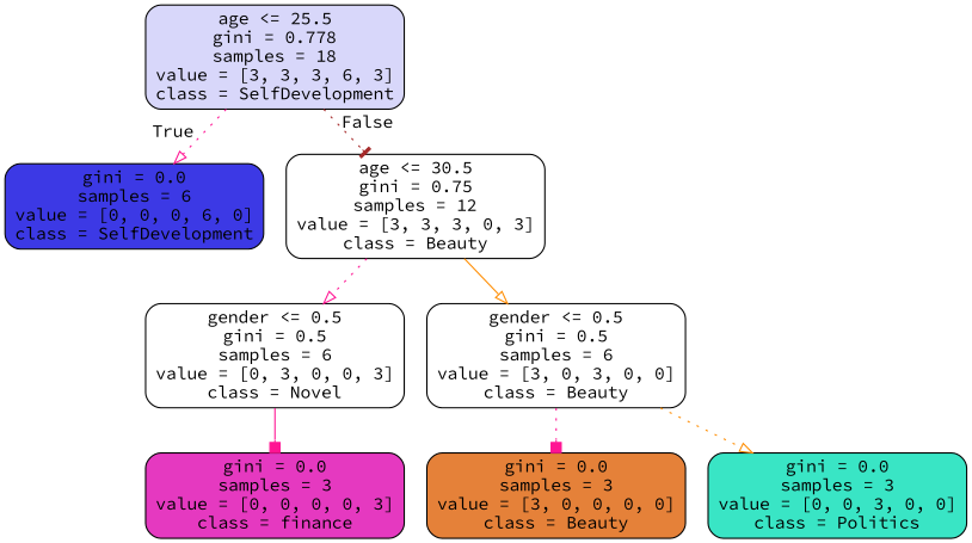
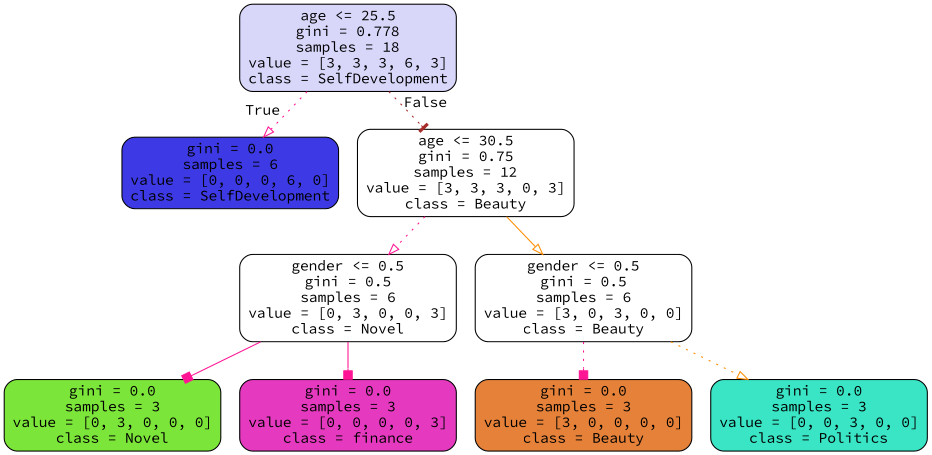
  digraph {
    fontname="Source Code Pro"
    node [color=black fillcolor="#ffffff" fontname="Source Code Pro" shape=box style="filled, rounded"]
    edge [fontname="Source Code Pro" color=deeppink style=dotted arrowhead=onormal]
    n1 [fillcolor="#d8d7fa" label="age <= 25.5\ngini = 0.778\nsamples = 18\nvalue = [3, 3, 3, 6, 3]\nclass = SelfDevelopment"]
    n2 [fillcolor="#3c39e5" label="gini = 0.0\nsamples = 6\nvalue = [0, 0, 0, 6, 0]\nclass = SelfDevelopment"]
    n3 [label="age <= 30.5\ngini = 0.75\nsamples = 12\nvalue = [3, 3, 3, 0, 3]\nclass = Beauty"]
    n4 [label="gender <= 0.5\ngini = 0.5\nsamples = 6\nvalue = [0, 3, 0, 0, 3]\nclass = Novel"]
    n5 [label="gender <= 0.5\ngini = 0.5\nsamples = 6\nvalue = [3, 0, 3, 0, 0]\nclass = Beauty"]
+   n6 [fillcolor="#7be539" label="gini = 0.0\nsamples = 3\nvalue = [0, 3, 0, 0, 0]\nclass = Novel"]
    n7 [fillcolor="#e539c0" label="gini = 0.0\nsamples = 3\nvalue = [0, 0, 0, 0, 3]\nclass = finance"]
    n8 [fillcolor="#e58139" label="gini = 0.0\nsamples = 3\nvalue = [3, 0, 0, 0, 0]\nclass = Beauty"]
    n9 [fillcolor="#39e5c5" label="gini = 0.0\nsamples = 3\nvalue = [0, 0, 3, 0, 0]\nclass = Politics"]
    n1 -> n2 [headlabel=True labelangle=45 labeldistance=2.5]
    n1 -> n3 [headlabel=False labelangle=-45 labeldistance=2.5 color=brown arrowhead=tee]
    n3 -> n4
    n3 -> n5 [color=darkorange style=solid]
+   n4 -> n6 [style=solid arrowhead=box]
    n4 -> n7 [style=solid arrowhead=box]
    n5 -> n8 [arrowhead=box]
    n5 -> n9 [color=darkorange]
  }
